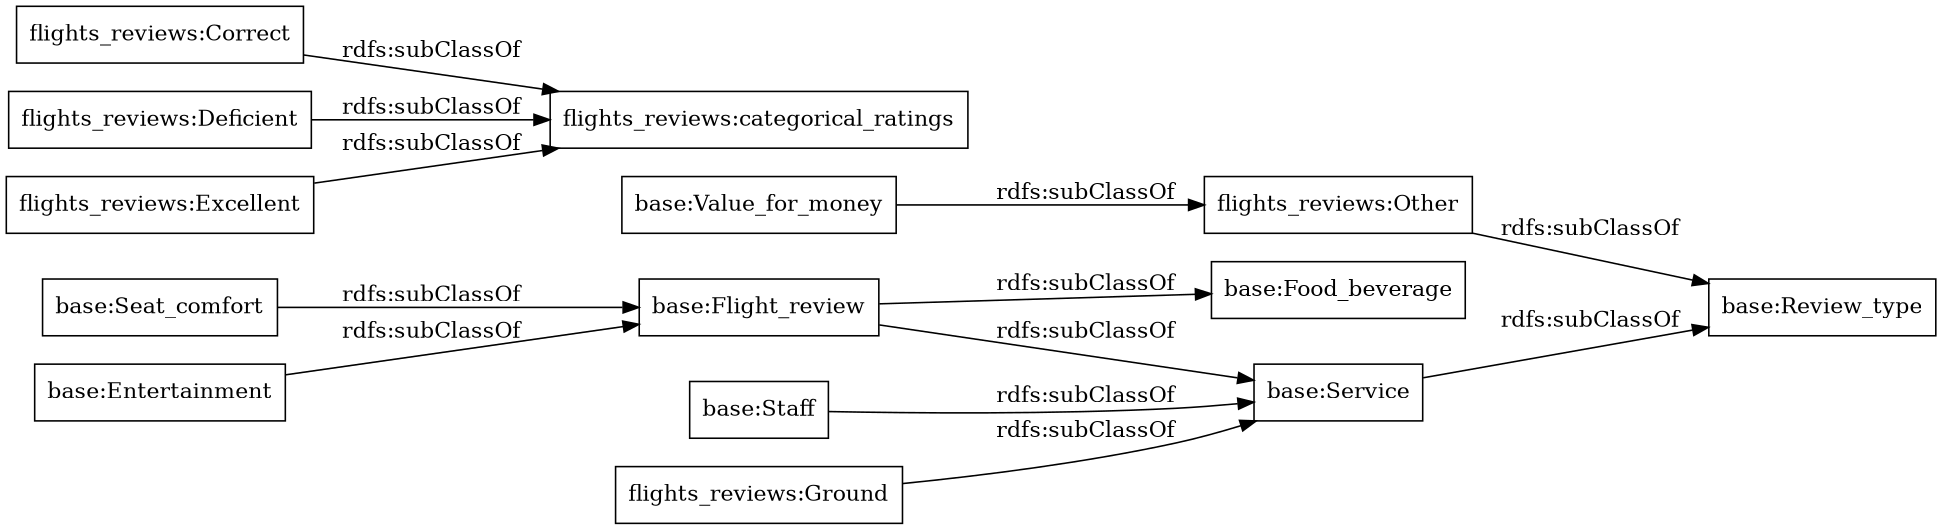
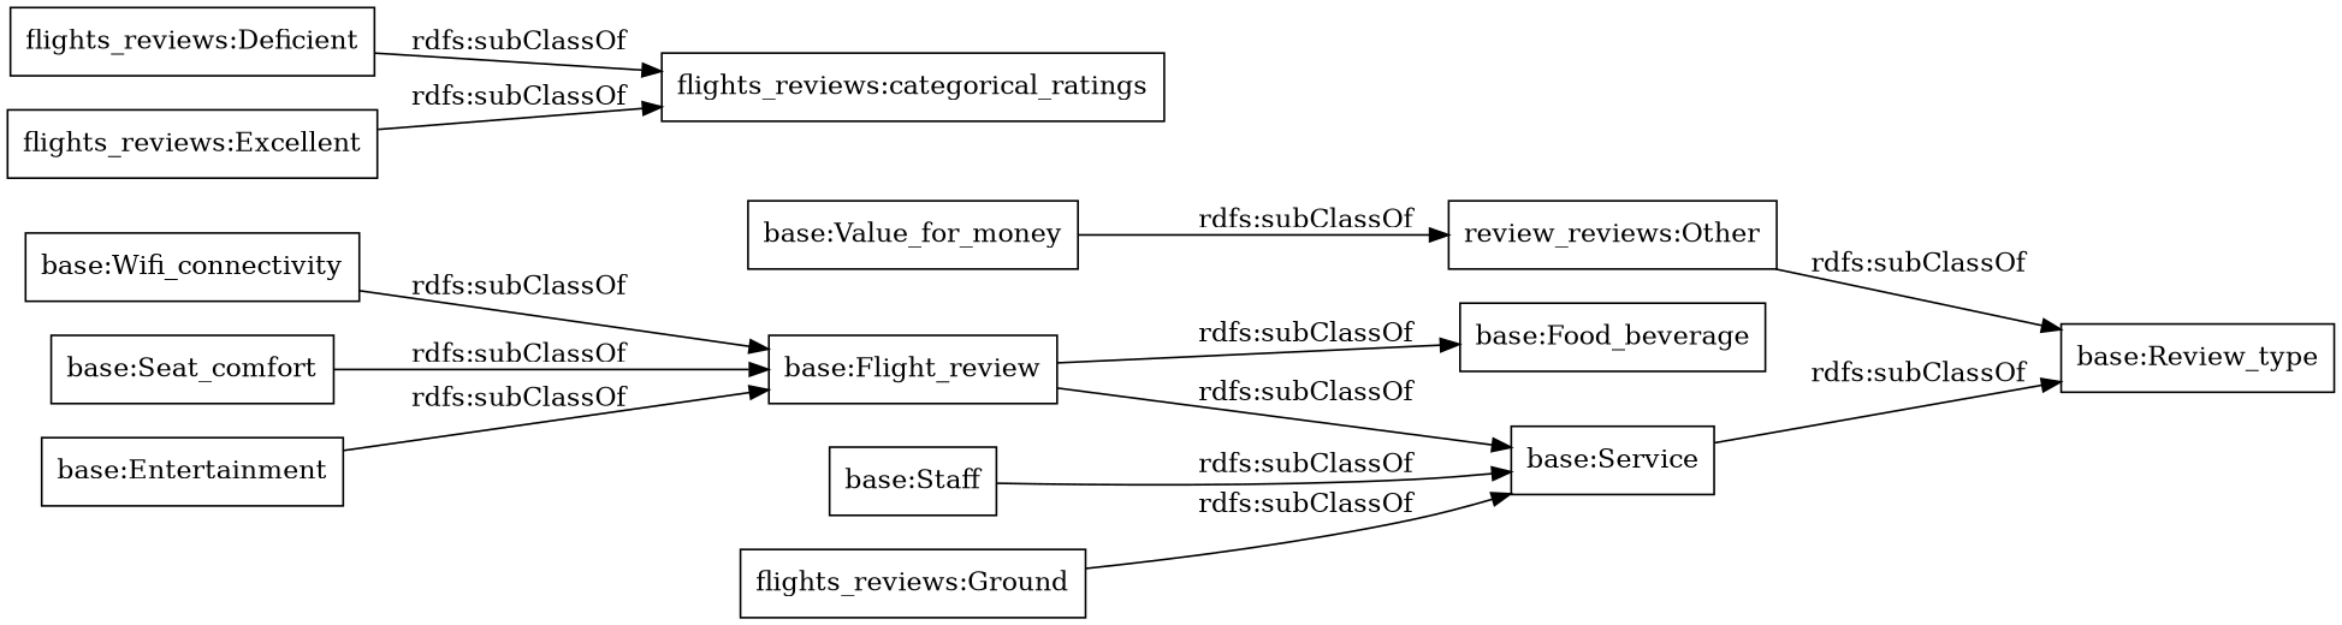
  digraph {
    rankdir=LR
    node [color=black shape=rectangle]
    "base:Service"
    "base:Review_type"
+   "base:Wifi_connectivity"
    "base:Flight_review"
    "base:Food_beverage"
    "base:Seat_comfort"
-   "flights_reviews:Correct"
    "flights_reviews:categorical_ratings"
    "base:Staff"
    "flights_reviews:Deficient"
    "flights_reviews:Ground"
    "flights_reviews:Excellent"
    "base:Entertainment"
    "base:Value_for_money"
-   "flights_reviews:Other"
+   "flights_reviews:Other" [label="review_reviews:Other"]
    "base:Service" -> "base:Review_type" [label="rdfs:subClassOf"]
+   "base:Wifi_connectivity" -> "base:Flight_review" [label="rdfs:subClassOf"]
    "base:Flight_review" -> "base:Service" [label="rdfs:subClassOf"]
    "base:Flight_review" -> "base:Food_beverage" [label="rdfs:subClassOf"]
    "base:Seat_comfort" -> "base:Flight_review" [label="rdfs:subClassOf"]
-   "flights_reviews:Correct" -> "flights_reviews:categorical_ratings" [label="rdfs:subClassOf"]
    "base:Staff" -> "base:Service" [label="rdfs:subClassOf"]
    "flights_reviews:Deficient" -> "flights_reviews:categorical_ratings" [label="rdfs:subClassOf"]
    "flights_reviews:Ground" -> "base:Service" [label="rdfs:subClassOf"]
    "flights_reviews:Excellent" -> "flights_reviews:categorical_ratings" [label="rdfs:subClassOf"]
    "base:Entertainment" -> "base:Flight_review" [label="rdfs:subClassOf"]
    "base:Value_for_money" -> "flights_reviews:Other" [label="rdfs:subClassOf"]
    "flights_reviews:Other" -> "base:Review_type" [label="rdfs:subClassOf"]
  }
